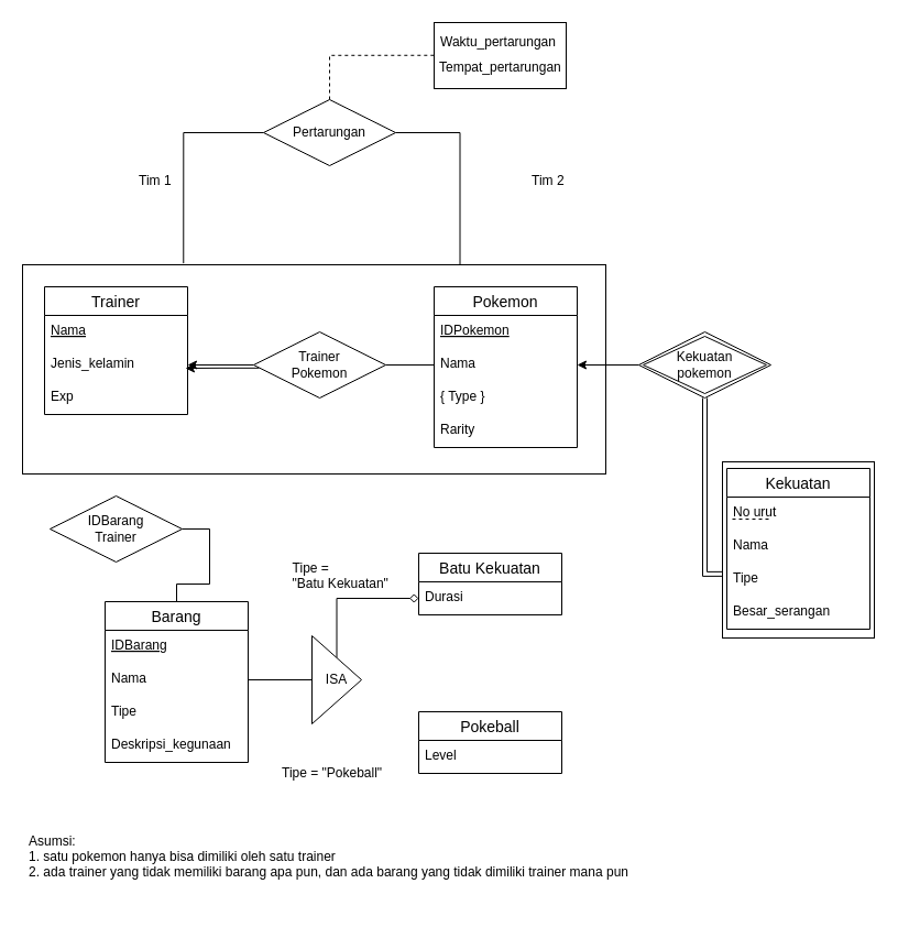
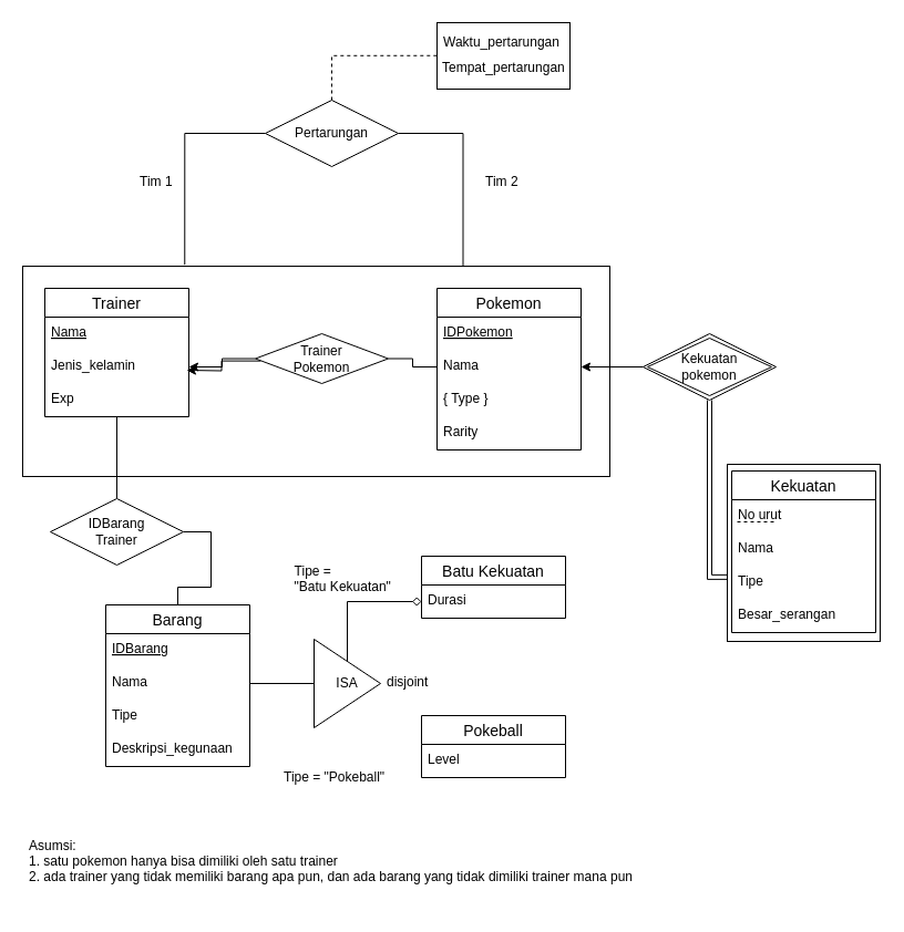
  <mxCell id="0" />
  <mxCell id="1" parent="0" />
  <mxCell id="2" value="" style="rounded=0;whiteSpace=wrap;html=1;" vertex="1" parent="1"><mxGeometry x="20" y="240" width="530" height="190" as="geometry" /></mxCell>
  <mxCell id="3" value="" style="rounded=0;whiteSpace=wrap;html=1;" vertex="1" parent="1"><mxGeometry x="656" y="419" width="138" height="160" as="geometry" /></mxCell>
  <mxCell id="4" value="Trainer" style="swimlane;fontStyle=0;childLayout=stackLayout;horizontal=1;startSize=26;horizontalStack=0;resizeParent=1;resizeParentMax=0;resizeLast=0;collapsible=1;marginBottom=0;align=center;fontSize=14;" vertex="1" parent="1"><mxGeometry x="40" y="260" width="130" height="116" as="geometry" /></mxCell>
  <mxCell id="5" value="Nama" style="text;strokeColor=none;fillColor=none;spacingLeft=4;spacingRight=4;overflow=hidden;rotatable=0;points=[[0,0.5],[1,0.5]];portConstraint=eastwest;fontSize=12;fontStyle=4" vertex="1" parent="4"><mxGeometry y="26" width="130" height="30" as="geometry" /></mxCell>
  <mxCell id="6" value="Jenis_kelamin" style="text;strokeColor=none;fillColor=none;spacingLeft=4;spacingRight=4;overflow=hidden;rotatable=0;points=[[0,0.5],[1,0.5]];portConstraint=eastwest;fontSize=12;" vertex="1" parent="4"><mxGeometry y="56" width="130" height="30" as="geometry" /></mxCell>
  <mxCell id="7" value="Exp" style="text;strokeColor=none;fillColor=none;spacingLeft=4;spacingRight=4;overflow=hidden;rotatable=0;points=[[0,0.5],[1,0.5]];portConstraint=eastwest;fontSize=12;" vertex="1" parent="4"><mxGeometry y="86" width="130" height="30" as="geometry" /></mxCell>
  <mxCell id="8" value="Pokemon" style="swimlane;fontStyle=0;childLayout=stackLayout;horizontal=1;startSize=26;horizontalStack=0;resizeParent=1;resizeParentMax=0;resizeLast=0;collapsible=1;marginBottom=0;align=center;fontSize=14;" vertex="1" parent="1"><mxGeometry x="394" y="260" width="130" height="146" as="geometry" /></mxCell>
  <mxCell id="9" value="IDPokemon" style="text;strokeColor=none;fillColor=none;spacingLeft=4;spacingRight=4;overflow=hidden;rotatable=0;points=[[0,0.5],[1,0.5]];portConstraint=eastwest;fontSize=12;fontStyle=4" vertex="1" parent="8"><mxGeometry y="26" width="130" height="30" as="geometry" /></mxCell>
  <mxCell id="10" value="Nama" style="text;strokeColor=none;fillColor=none;spacingLeft=4;spacingRight=4;overflow=hidden;rotatable=0;points=[[0,0.5],[1,0.5]];portConstraint=eastwest;fontSize=12;" vertex="1" parent="8"><mxGeometry y="56" width="130" height="30" as="geometry" /></mxCell>
  <mxCell id="11" value="{ Type }" style="text;strokeColor=none;fillColor=none;spacingLeft=4;spacingRight=4;overflow=hidden;rotatable=0;points=[[0,0.5],[1,0.5]];portConstraint=eastwest;fontSize=12;" vertex="1" parent="8"><mxGeometry y="86" width="130" height="30" as="geometry" /></mxCell>
  <mxCell id="12" value="Rarity" style="text;strokeColor=none;fillColor=none;spacingLeft=4;spacingRight=4;overflow=hidden;rotatable=0;points=[[0,0.5],[1,0.5]];portConstraint=eastwest;fontSize=12;" vertex="1" parent="8"><mxGeometry y="116" width="130" height="30" as="geometry" /></mxCell>
  <mxCell id="13" value="Kekuatan" style="swimlane;fontStyle=0;childLayout=stackLayout;horizontal=1;startSize=26;horizontalStack=0;resizeParent=1;resizeParentMax=0;resizeLast=0;collapsible=1;marginBottom=0;align=center;fontSize=14;" vertex="1" parent="1"><mxGeometry x="660" y="425" width="130" height="146" as="geometry" /></mxCell>
  <mxCell id="14" value="No urut" style="text;strokeColor=none;fillColor=none;spacingLeft=4;spacingRight=4;overflow=hidden;rotatable=0;points=[[0,0.5],[1,0.5]];portConstraint=eastwest;fontSize=12;fontStyle=0" vertex="1" parent="13"><mxGeometry y="26" width="130" height="30" as="geometry" /></mxCell>
  <mxCell id="15" value="" style="endArrow=none;html=1;rounded=0;dashed=1;" edge="1" parent="13"><mxGeometry relative="1" as="geometry"><mxPoint x="5" y="46" as="sourcePoint" /><mxPoint x="40" y="46" as="targetPoint" /></mxGeometry></mxCell>
  <mxCell id="16" value="Nama" style="text;strokeColor=none;fillColor=none;spacingLeft=4;spacingRight=4;overflow=hidden;rotatable=0;points=[[0,0.5],[1,0.5]];portConstraint=eastwest;fontSize=12;fontStyle=0" vertex="1" parent="13"><mxGeometry y="56" width="130" height="30" as="geometry" /></mxCell>
  <mxCell id="17" value="Tipe" style="text;strokeColor=none;fillColor=none;spacingLeft=4;spacingRight=4;overflow=hidden;rotatable=0;points=[[0,0.5],[1,0.5]];portConstraint=eastwest;fontSize=12;" vertex="1" parent="13"><mxGeometry y="86" width="130" height="30" as="geometry" /></mxCell>
  <mxCell id="18" value="Besar_serangan" style="text;strokeColor=none;fillColor=none;spacingLeft=4;spacingRight=4;overflow=hidden;rotatable=0;points=[[0,0.5],[1,0.5]];portConstraint=eastwest;fontSize=12;" vertex="1" parent="13"><mxGeometry y="116" width="130" height="30" as="geometry" /></mxCell>
  <mxCell id="19" style="edgeStyle=orthogonalEdgeStyle;rounded=0;orthogonalLoop=1;jettySize=auto;html=1;exitX=1;exitY=0.5;exitDx=0;exitDy=0;entryX=0;entryY=0.5;entryDx=0;entryDy=0;endArrow=none;endFill=0;" edge="1" parent="1" source="21" target="10"><mxGeometry relative="1" as="geometry" /></mxCell>
  <mxCell id="20" style="edgeStyle=orthogonalEdgeStyle;rounded=0;orthogonalLoop=1;jettySize=auto;html=1;exitX=0;exitY=0.5;exitDx=0;exitDy=0;entryX=1;entryY=0.5;entryDx=0;entryDy=0;endArrow=classic;endFill=1;" edge="1" parent="1" source="21" target="6"><mxGeometry relative="1" as="geometry" /></mxCell>
- <mxCell id="21" value="Trainer&lt;br&gt;Pokemon" style="shape=rhombus;perimeter=rhombusPerimeter;whiteSpace=wrap;html=1;align=center;" vertex="1" parent="1"><mxGeometry x="230" y="301" width="120" height="60" as="geometry" /></mxCell>
+ <mxCell id="21" value="Trainer&lt;br&gt;Pokemon" style="shape=rhombus;perimeter=rhombusPerimeter;whiteSpace=wrap;html=1;align=center;" vertex="1" parent="1"><mxGeometry x="230" y="301" width="120" height="45" as="geometry" /></mxCell>
  <mxCell id="22" style="edgeStyle=orthogonalEdgeStyle;rounded=0;orthogonalLoop=1;jettySize=auto;html=1;exitX=0;exitY=0.5;exitDx=0;exitDy=0;entryX=1;entryY=0.5;entryDx=0;entryDy=0;endArrow=classic;endFill=1;" edge="1" parent="1" source="49" target="10"><mxGeometry relative="1" as="geometry"><mxPoint x="580" y="331" as="sourcePoint" /></mxGeometry></mxCell>
  <mxCell id="23" value="" style="rounded=0;whiteSpace=wrap;html=1;" vertex="1" parent="1"><mxGeometry x="394" y="20" width="120" height="60" as="geometry" /></mxCell>
  <mxCell id="24" value="Waktu_pertarungan" style="text;strokeColor=none;fillColor=none;spacingLeft=4;spacingRight=4;overflow=hidden;rotatable=0;points=[[0,0.5],[1,0.5]];portConstraint=eastwest;fontSize=12;" vertex="1" parent="1"><mxGeometry x="394" y="24" width="130" height="30" as="geometry" /></mxCell>
  <mxCell id="25" value="Tempat_pertarungan" style="text;strokeColor=none;fillColor=none;spacingLeft=4;spacingRight=4;overflow=hidden;rotatable=0;points=[[0,0.5],[1,0.5]];portConstraint=eastwest;fontSize=12;" vertex="1" parent="1"><mxGeometry x="393" y="47" width="130" height="30" as="geometry" /></mxCell>
  <mxCell id="26" value="Tim 1" style="text;strokeColor=none;fillColor=none;spacingLeft=4;spacingRight=4;overflow=hidden;rotatable=0;points=[[0,0.5],[1,0.5]];portConstraint=eastwest;fontSize=12;" vertex="1" parent="1"><mxGeometry x="120" y="150" width="130" height="30" as="geometry" /></mxCell>
- <mxCell id="27" value="Tim 2" style="text;strokeColor=none;fillColor=none;spacingLeft=4;spacingRight=4;overflow=hidden;rotatable=0;points=[[0,0.5],[1,0.5]];portConstraint=eastwest;fontSize=12;" vertex="1" parent="1"><mxGeometry x="477" y="150" width="130" height="30" as="geometry" /></mxCell>
+ <mxCell id="27" value="Tim 2" style="text;strokeColor=none;fillColor=none;spacingLeft=4;spacingRight=4;overflow=hidden;rotatable=0;points=[[0,0.5],[1,0.5]];portConstraint=eastwest;fontSize=12;" vertex="1" parent="1"><mxGeometry x="432" y="150" width="130" height="30" as="geometry" /></mxCell>
  <mxCell id="28" value="Barang" style="swimlane;fontStyle=0;childLayout=stackLayout;horizontal=1;startSize=26;horizontalStack=0;resizeParent=1;resizeParentMax=0;resizeLast=0;collapsible=1;marginBottom=0;align=center;fontSize=14;" vertex="1" parent="1"><mxGeometry x="95" y="546" width="130" height="146" as="geometry" /></mxCell>
  <mxCell id="29" value="IDBarang" style="text;strokeColor=none;fillColor=none;spacingLeft=4;spacingRight=4;overflow=hidden;rotatable=0;points=[[0,0.5],[1,0.5]];portConstraint=eastwest;fontSize=12;fontStyle=4" vertex="1" parent="28"><mxGeometry y="26" width="130" height="30" as="geometry" /></mxCell>
  <mxCell id="30" value="Nama" style="text;strokeColor=none;fillColor=none;spacingLeft=4;spacingRight=4;overflow=hidden;rotatable=0;points=[[0,0.5],[1,0.5]];portConstraint=eastwest;fontSize=12;" vertex="1" parent="28"><mxGeometry y="56" width="130" height="30" as="geometry" /></mxCell>
  <mxCell id="31" value="Tipe" style="text;strokeColor=none;fillColor=none;spacingLeft=4;spacingRight=4;overflow=hidden;rotatable=0;points=[[0,0.5],[1,0.5]];portConstraint=eastwest;fontSize=12;" vertex="1" parent="28"><mxGeometry y="86" width="130" height="30" as="geometry" /></mxCell>
  <mxCell id="32" value="Deskripsi_kegunaan" style="text;strokeColor=none;fillColor=none;spacingLeft=4;spacingRight=4;overflow=hidden;rotatable=0;points=[[0,0.5],[1,0.5]];portConstraint=eastwest;fontSize=12;" vertex="1" parent="28"><mxGeometry y="116" width="130" height="30" as="geometry" /></mxCell>
+ <mxCell id="33" style="edgeStyle=orthogonalEdgeStyle;rounded=0;orthogonalLoop=1;jettySize=auto;html=1;exitX=0.5;exitY=0;exitDx=0;exitDy=0;entryX=0.5;entryY=1;entryDx=0;entryDy=0;endArrow=none;endFill=0;" edge="1" parent="1" source="35" target="4"><mxGeometry relative="1" as="geometry" /></mxCell>
  <mxCell id="34" style="edgeStyle=orthogonalEdgeStyle;rounded=0;orthogonalLoop=1;jettySize=auto;html=1;exitX=1;exitY=0.5;exitDx=0;exitDy=0;entryX=0.5;entryY=0;entryDx=0;entryDy=0;endArrow=none;endFill=0;" edge="1" parent="1" source="35" target="28"><mxGeometry relative="1" as="geometry"><Array as="points"><mxPoint x="190" y="480" /><mxPoint x="190" y="530" /><mxPoint x="160" y="530" /></Array></mxGeometry></mxCell>
  <mxCell id="35" value="IDBarang&lt;br&gt;Trainer" style="shape=rhombus;perimeter=rhombusPerimeter;whiteSpace=wrap;html=1;align=center;" vertex="1" parent="1"><mxGeometry x="45" y="450" width="120" height="60" as="geometry" /></mxCell>
  <mxCell id="36" style="edgeStyle=orthogonalEdgeStyle;rounded=0;orthogonalLoop=1;jettySize=auto;html=1;exitX=0.5;exitY=0;exitDx=0;exitDy=0;endArrow=diamond;endFill=0;" edge="1" parent="1" source="37" target="40"><mxGeometry relative="1" as="geometry" /></mxCell>
- <mxCell id="37" value="ISA" style="triangle;whiteSpace=wrap;html=1;" vertex="1" parent="1"><mxGeometry x="283" y="577" width="45" height="80" as="geometry" /></mxCell>
+ <mxCell id="37" value="ISA" style="triangle;whiteSpace=wrap;html=1;" vertex="1" parent="1"><mxGeometry x="283" y="577" width="60" height="80" as="geometry" /></mxCell>
  <mxCell id="38" style="edgeStyle=orthogonalEdgeStyle;rounded=0;orthogonalLoop=1;jettySize=auto;html=1;exitX=1;exitY=0.5;exitDx=0;exitDy=0;entryX=0;entryY=0.5;entryDx=0;entryDy=0;endArrow=none;endFill=0;" edge="1" parent="1" source="30" target="37"><mxGeometry relative="1" as="geometry" /></mxCell>
  <mxCell id="39" value="Batu Kekuatan" style="swimlane;fontStyle=0;childLayout=stackLayout;horizontal=1;startSize=26;horizontalStack=0;resizeParent=1;resizeParentMax=0;resizeLast=0;collapsible=1;marginBottom=0;align=center;fontSize=14;" vertex="1" parent="1"><mxGeometry x="380" y="502" width="130" height="56" as="geometry" /></mxCell>
  <mxCell id="40" value="Durasi" style="text;strokeColor=none;fillColor=none;spacingLeft=4;spacingRight=4;overflow=hidden;rotatable=0;points=[[0,0.5],[1,0.5]];portConstraint=eastwest;fontSize=12;fontStyle=0" vertex="1" parent="39"><mxGeometry y="26" width="130" height="30" as="geometry" /></mxCell>
  <mxCell id="41" value="Pokeball" style="swimlane;fontStyle=0;childLayout=stackLayout;horizontal=1;startSize=26;horizontalStack=0;resizeParent=1;resizeParentMax=0;resizeLast=0;collapsible=1;marginBottom=0;align=center;fontSize=14;" vertex="1" parent="1"><mxGeometry x="380" y="646" width="130" height="56" as="geometry" /></mxCell>
  <mxCell id="42" value="Level" style="text;strokeColor=none;fillColor=none;spacingLeft=4;spacingRight=4;overflow=hidden;rotatable=0;points=[[0,0.5],[1,0.5]];portConstraint=eastwest;fontSize=12;" vertex="1" parent="41"><mxGeometry y="26" width="130" height="30" as="geometry" /></mxCell>
  <mxCell id="43" value="Tipe =&#10;&quot;Batu Kekuatan&quot;" style="text;strokeColor=none;fillColor=none;spacingLeft=4;spacingRight=4;overflow=hidden;rotatable=0;points=[[0,0.5],[1,0.5]];portConstraint=eastwest;fontSize=12;" vertex="1" parent="1"><mxGeometry x="259.6" y="502" width="130" height="30" as="geometry" /></mxCell>
  <mxCell id="44" value="Tipe = &quot;Pokeball&quot;" style="text;strokeColor=none;fillColor=none;spacingLeft=4;spacingRight=4;overflow=hidden;rotatable=0;points=[[0,0.5],[1,0.5]];portConstraint=eastwest;fontSize=12;" vertex="1" parent="1"><mxGeometry x="250" y="688" width="130" height="30" as="geometry" /></mxCell>
+ <mxCell id="45" value="disjoint" style="text;strokeColor=none;fillColor=none;spacingLeft=4;spacingRight=4;overflow=hidden;rotatable=0;points=[[0,0.5],[1,0.5]];portConstraint=eastwest;fontSize=12;" vertex="1" parent="1"><mxGeometry x="343" y="602" width="130" height="30" as="geometry" /></mxCell>
  <mxCell id="46" style="edgeStyle=orthogonalEdgeStyle;rounded=0;orthogonalLoop=1;jettySize=auto;html=1;exitX=0.04;exitY=0.547;exitDx=0;exitDy=0;entryX=1;entryY=0.5;entryDx=0;entryDy=0;endArrow=classic;endFill=1;exitPerimeter=0;" edge="1" parent="1" source="21"><mxGeometry relative="1" as="geometry"><mxPoint x="228" y="334" as="sourcePoint" /><mxPoint x="168" y="334" as="targetPoint" /><Array as="points" /></mxGeometry></mxCell>
  <mxCell id="47" value="Asumsi:&#10;1. satu pokemon hanya bisa dimiliki oleh satu trainer&#10;2. ada trainer yang tidak memiliki barang apa pun, dan ada barang yang tidak dimiliki trainer mana pun" style="text;strokeColor=none;fillColor=none;spacingLeft=4;spacingRight=4;overflow=hidden;rotatable=0;points=[[0,0.5],[1,0.5]];portConstraint=eastwest;fontSize=12;" vertex="1" parent="1"><mxGeometry x="20" y="750" width="650" height="70" as="geometry" /></mxCell>
  <mxCell id="48" style="edgeStyle=orthogonalEdgeStyle;rounded=0;orthogonalLoop=1;jettySize=auto;html=1;exitX=0.5;exitY=1;exitDx=0;exitDy=0;entryX=-0.027;entryY=0.329;entryDx=0;entryDy=0;entryPerimeter=0;endArrow=none;endFill=0;shape=link;" edge="1" parent="1" source="49" target="17"><mxGeometry relative="1" as="geometry" /></mxCell>
  <mxCell id="49" value="Kekuatan &lt;br&gt;pokemon" style="shape=rhombus;double=1;perimeter=rhombusPerimeter;whiteSpace=wrap;html=1;align=center;" vertex="1" parent="1"><mxGeometry x="580" y="301" width="120" height="60" as="geometry" /></mxCell>
  <mxCell id="50" style="edgeStyle=orthogonalEdgeStyle;rounded=0;orthogonalLoop=1;jettySize=auto;html=1;exitX=0;exitY=0.5;exitDx=0;exitDy=0;entryX=0.276;entryY=-0.007;entryDx=0;entryDy=0;entryPerimeter=0;endArrow=none;endFill=0;" edge="1" parent="1" source="53" target="2"><mxGeometry relative="1" as="geometry" /></mxCell>
  <mxCell id="51" style="edgeStyle=orthogonalEdgeStyle;rounded=0;orthogonalLoop=1;jettySize=auto;html=1;exitX=1;exitY=0.5;exitDx=0;exitDy=0;entryX=0.75;entryY=0;entryDx=0;entryDy=0;endArrow=none;endFill=0;" edge="1" parent="1" source="53" target="2"><mxGeometry relative="1" as="geometry"><Array as="points"><mxPoint x="418" y="120" /></Array></mxGeometry></mxCell>
  <mxCell id="52" style="edgeStyle=orthogonalEdgeStyle;rounded=0;orthogonalLoop=1;jettySize=auto;html=1;exitX=0.5;exitY=0;exitDx=0;exitDy=0;entryX=0.01;entryY=0.092;entryDx=0;entryDy=0;entryPerimeter=0;endArrow=none;endFill=0;dashed=1;" edge="1" parent="1" source="53" target="25"><mxGeometry relative="1" as="geometry" /></mxCell>
  <mxCell id="53" value="Pertarungan" style="shape=rhombus;perimeter=rhombusPerimeter;whiteSpace=wrap;html=1;align=center;" vertex="1" parent="1"><mxGeometry x="239" y="90" width="120" height="60" as="geometry" /></mxCell>
